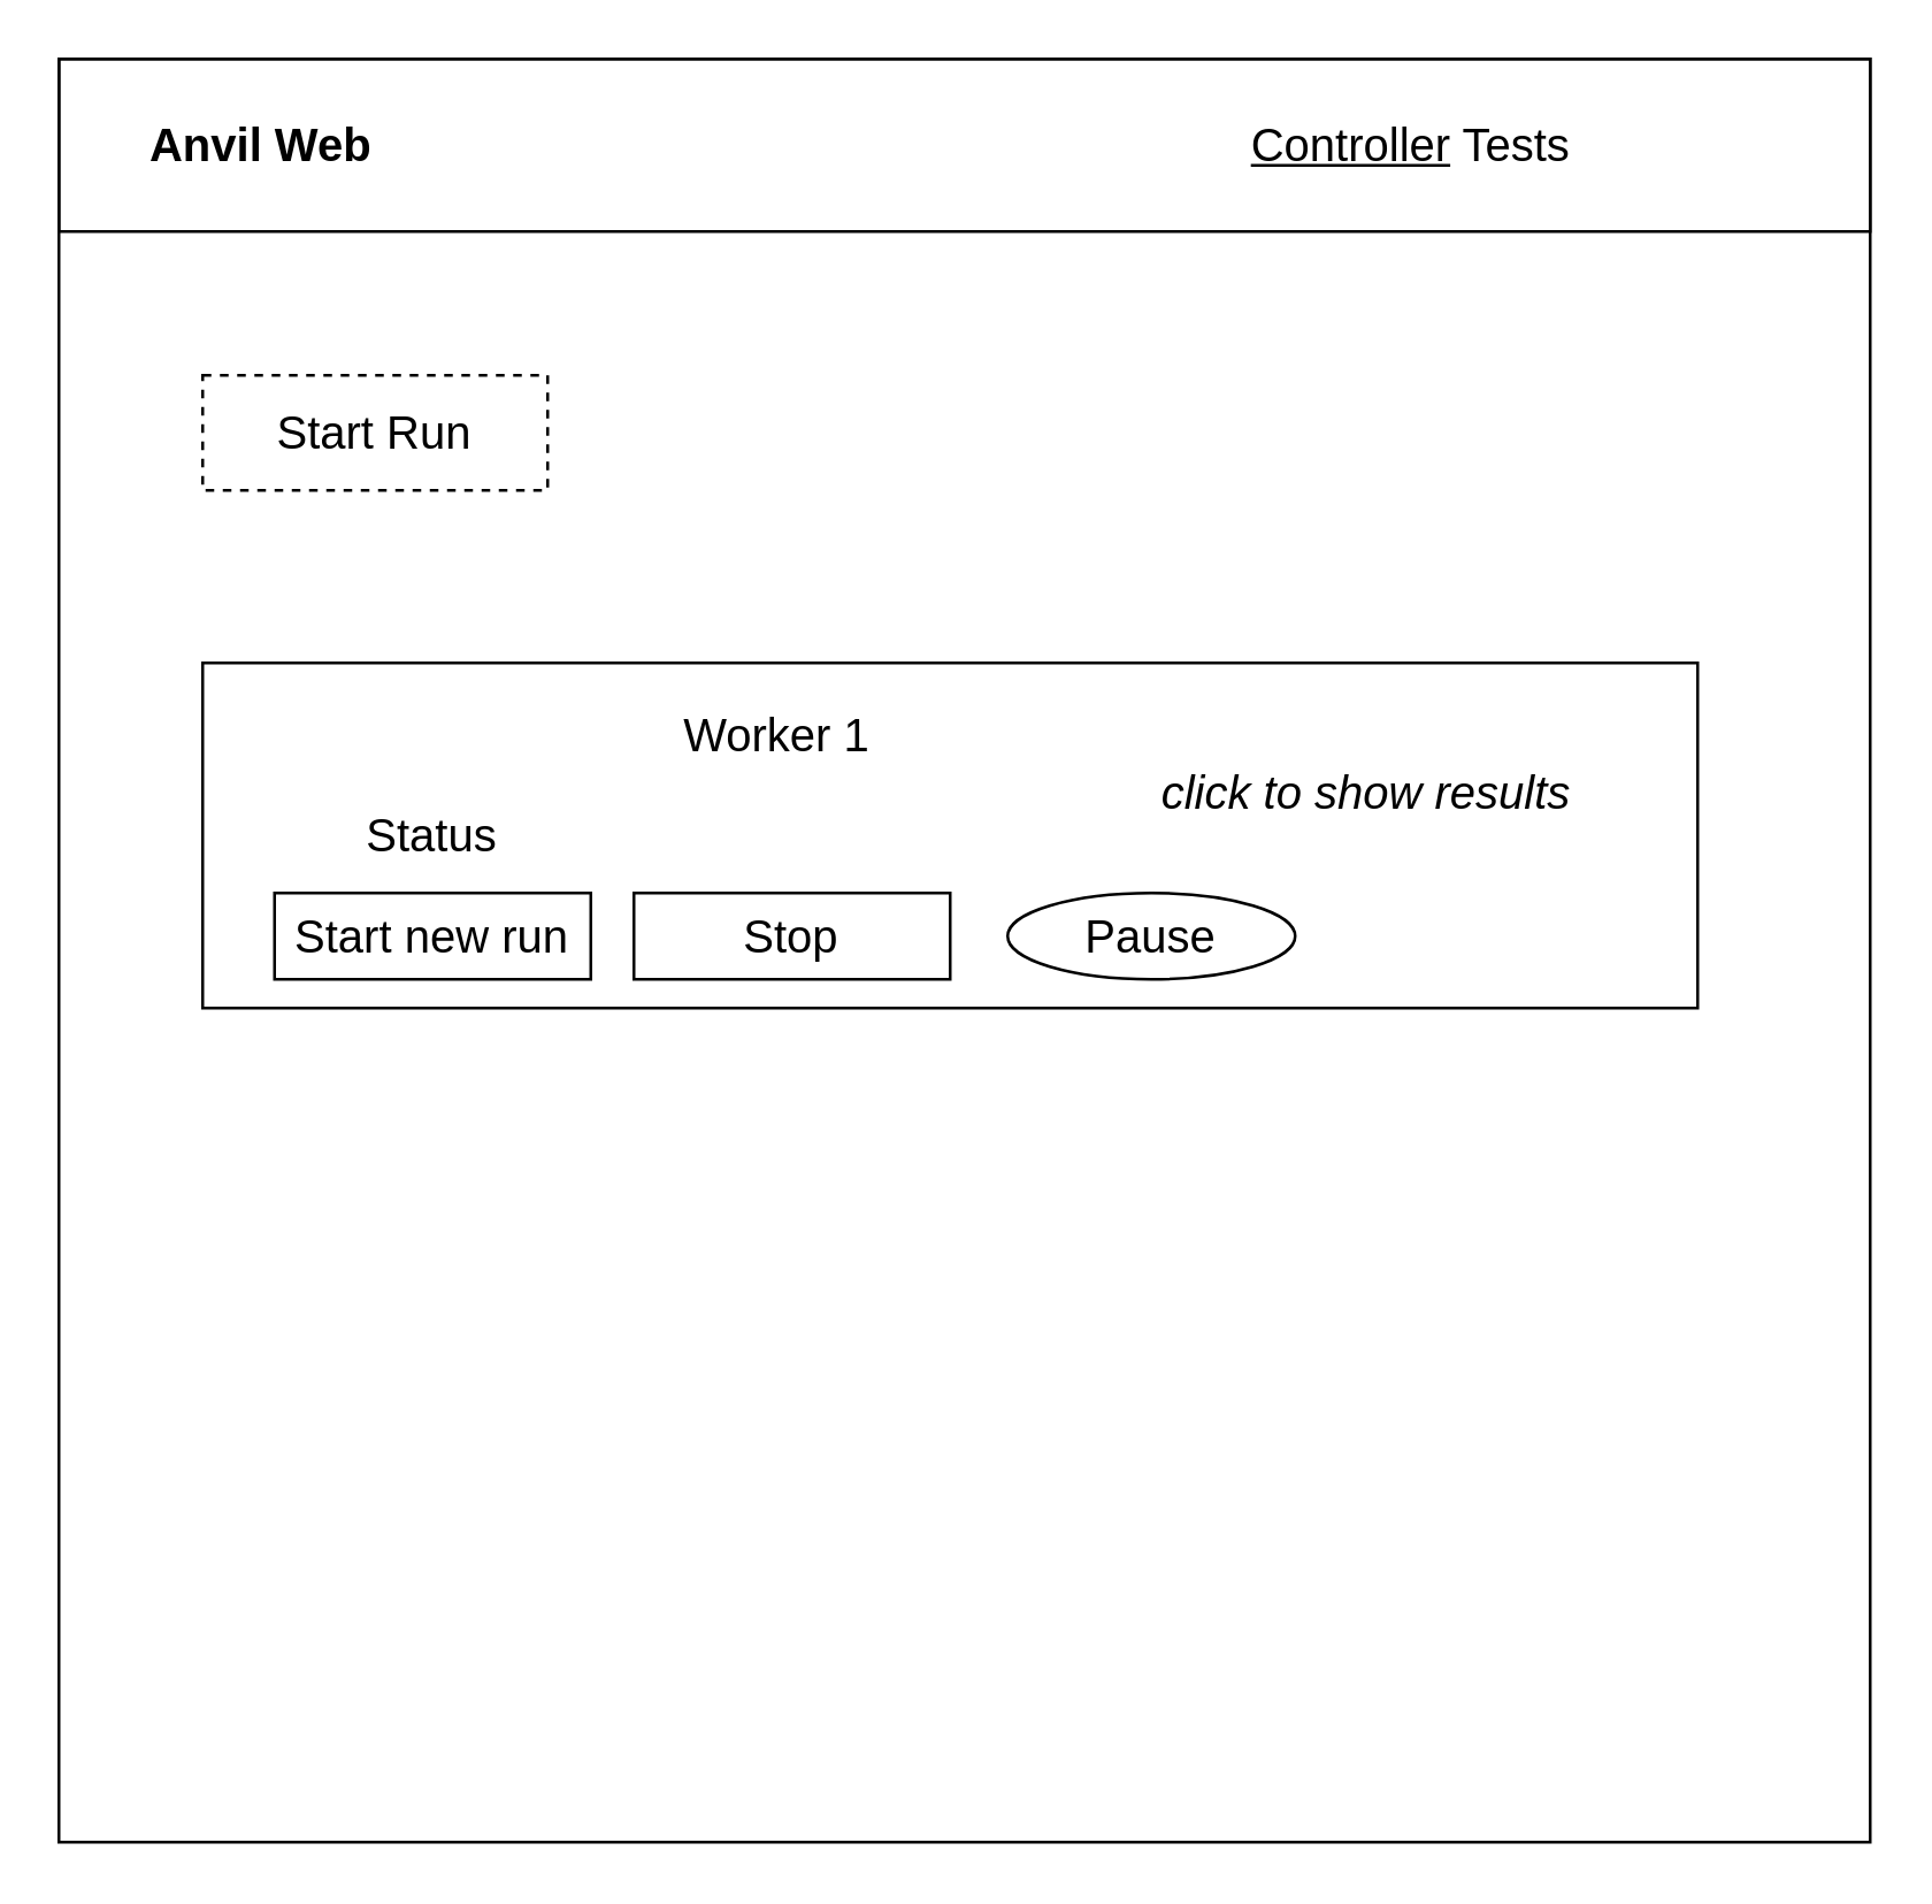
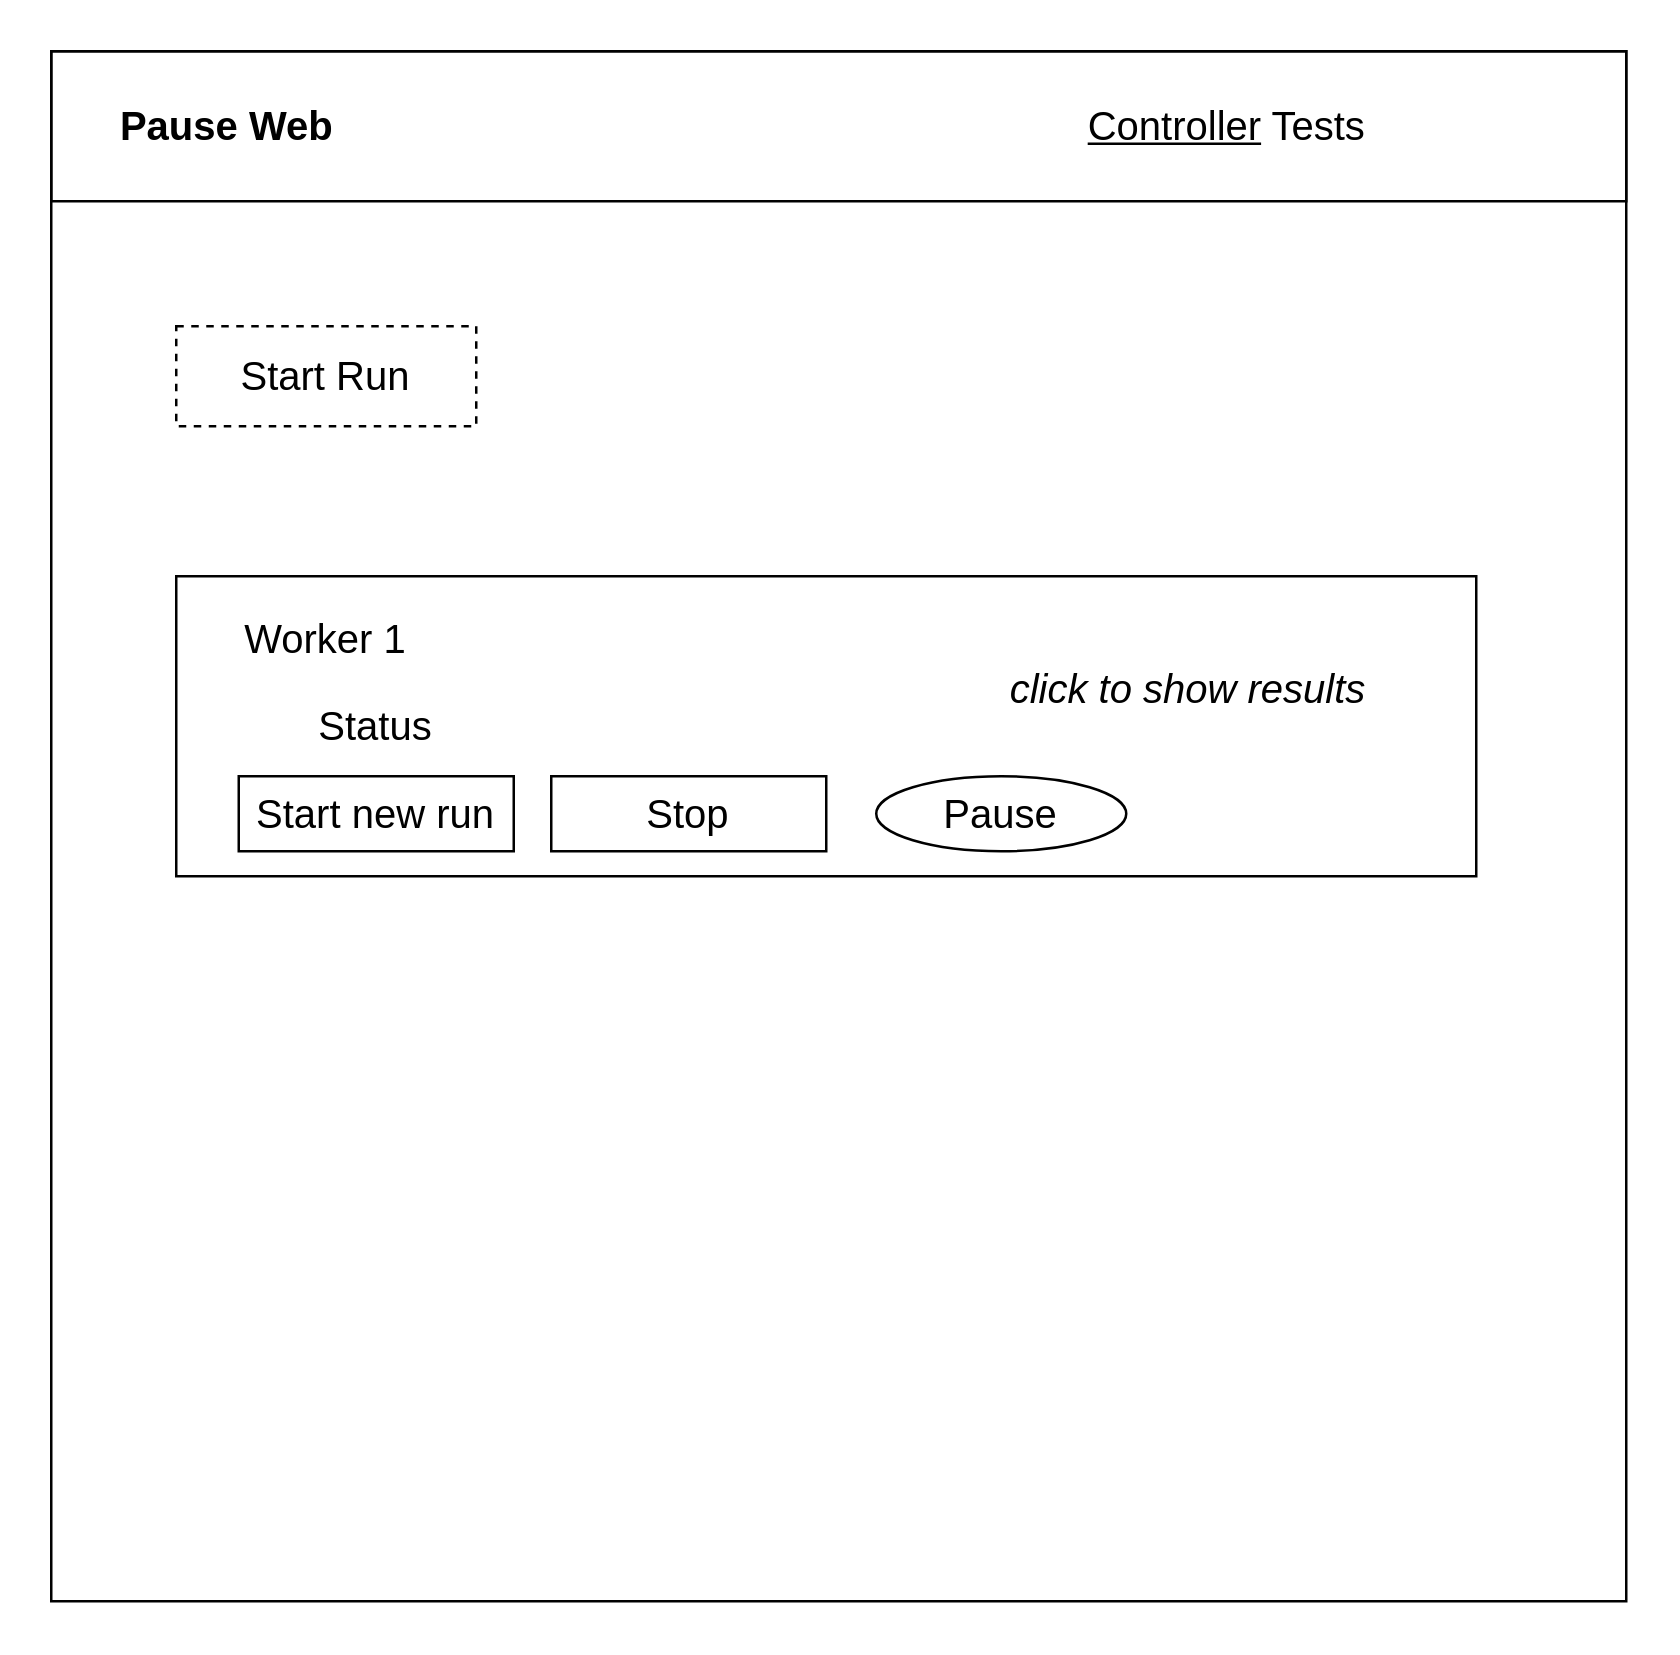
  <mxCell id="0" />
  <mxCell id="1" parent="0" />
  <mxCell id="2" value="" style="rounded=0;whiteSpace=wrap;html=1;fillColor=none;" parent="1" vertex="1"><mxGeometry x="20" y="20" width="630" height="620" as="geometry" /></mxCell>
  <mxCell id="3" value="" style="rounded=0;whiteSpace=wrap;html=1;fillColor=none;" parent="1" vertex="1"><mxGeometry x="20" y="20" width="630" height="60" as="geometry" /></mxCell>
- <mxCell id="4" value="&lt;b&gt;&lt;font style=&quot;font-size: 16px;&quot;&gt;Anvil Web&lt;/font&gt;&lt;/b&gt;" style="text;html=1;align=center;verticalAlign=middle;resizable=0;points=[];autosize=1;strokeColor=none;fillColor=none;" parent="1" vertex="1"><mxGeometry x="40" y="35" width="100" height="30" as="geometry" /></mxCell>
+ <mxCell id="4" value="&lt;b&gt;&lt;font style=&quot;font-size: 16px;&quot;&gt;Pause Web&lt;/font&gt;&lt;/b&gt;" style="text;html=1;align=center;verticalAlign=middle;resizable=0;points=[];autosize=1;strokeColor=none;fillColor=none;" parent="1" vertex="1"><mxGeometry x="40" y="35" width="100" height="30" as="geometry" /></mxCell>
  <mxCell id="5" value="&lt;font style=&quot;font-size: 16px;&quot;&gt;&lt;u&gt;Controller&lt;/u&gt; Tests&lt;/font&gt;" style="text;html=1;align=center;verticalAlign=middle;resizable=0;points=[];autosize=1;strokeColor=none;fillColor=none;" parent="1" vertex="1"><mxGeometry x="425" y="35" width="130" height="30" as="geometry" /></mxCell>
  <mxCell id="6" value="" style="rounded=0;whiteSpace=wrap;html=1;fontSize=16;fillColor=none;" parent="1" vertex="1"><mxGeometry x="70" y="230" width="520" height="120" as="geometry" /></mxCell>
  <mxCell id="7" value="Start Run" style="rounded=0;whiteSpace=wrap;html=1;fontSize=16;fillColor=none;dashed=1;" parent="1" vertex="1"><mxGeometry x="70" y="130" width="120" height="40" as="geometry" /></mxCell>
- <mxCell id="8" value="Worker 1" style="text;html=1;strokeColor=none;fillColor=none;align=center;verticalAlign=middle;whiteSpace=wrap;rounded=0;fontSize=16;" parent="1" vertex="1"><mxGeometry x="220" y="240" width="100" height="30" as="geometry" /></mxCell>
+ <mxCell id="8" value="Worker 1" style="text;html=1;strokeColor=none;fillColor=none;align=center;verticalAlign=middle;whiteSpace=wrap;rounded=0;fontSize=16;" parent="1" vertex="1"><mxGeometry x="80" y="240" width="100" height="30" as="geometry" /></mxCell>
  <mxCell id="9" value="Status" style="text;html=1;strokeColor=none;fillColor=none;align=center;verticalAlign=middle;whiteSpace=wrap;rounded=0;fontSize=16;" parent="1" vertex="1"><mxGeometry x="120" y="275" width="60" height="30" as="geometry" /></mxCell>
  <mxCell id="10" value="Start new run" style="rounded=0;whiteSpace=wrap;html=1;fontSize=16;fillColor=none;" parent="1" vertex="1"><mxGeometry x="95" y="310" width="110" height="30" as="geometry" /></mxCell>
  <mxCell id="11" value="Stop" style="rounded=0;whiteSpace=wrap;html=1;fontSize=16;fillColor=none;" parent="1" vertex="1"><mxGeometry x="220" y="310" width="110" height="30" as="geometry" /></mxCell>
  <mxCell id="12" value="Pause" style="ellipse;whiteSpace=wrap;html=1;fontSize=16;fillColor=none;" parent="1" vertex="1"><mxGeometry x="350" y="310" width="100" height="30" as="geometry" /></mxCell>
  <mxCell id="13" value="click to show results" style="text;html=1;strokeColor=none;fillColor=none;align=center;verticalAlign=middle;whiteSpace=wrap;rounded=0;fontSize=16;fontStyle=2" parent="1" vertex="1"><mxGeometry x="370" y="260" width="210" height="30" as="geometry" /></mxCell>
